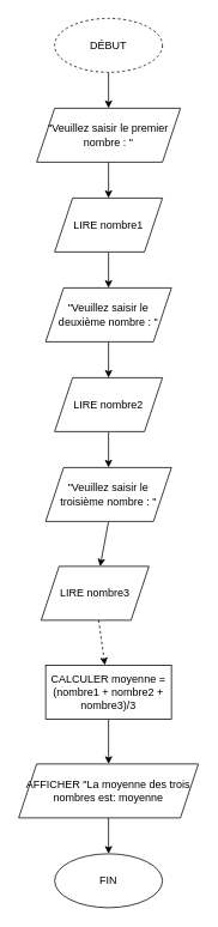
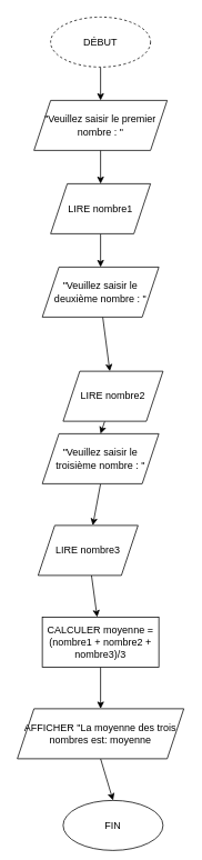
  <mxCell id="0" />
  <mxCell id="1" parent="0" />
  <mxCell id="2" style="edgeStyle=none;html=1;exitX=0.5;exitY=1;exitDx=0;exitDy=0;entryX=0.5;entryY=0;entryDx=0;entryDy=0;" edge="1" parent="1" source="15" target="20"><mxGeometry relative="1" as="geometry"><mxPoint x="120" y="75" as="sourcePoint" /><mxPoint x="120" y="115" as="targetPoint" /></mxGeometry></mxCell>
  <mxCell id="3" value="" style="edgeStyle=none;html=1;" edge="1" parent="1" target="5"><mxGeometry relative="1" as="geometry"><mxPoint x="120" y="175" as="sourcePoint" /></mxGeometry></mxCell>
  <mxCell id="4" value="" style="edgeStyle=none;html=1;entryX=0.5;entryY=0;entryDx=0;entryDy=0;" edge="1" parent="1" source="5" target="19"><mxGeometry relative="1" as="geometry"><mxPoint x="120" y="300" as="targetPoint" /></mxGeometry></mxCell>
  <mxCell id="5" value="LIRE nombre1" style="shape=parallelogram;perimeter=parallelogramPerimeter;whiteSpace=wrap;html=1;fixedSize=1;rounded=0;" vertex="1" parent="1"><mxGeometry x="60" y="220" width="120" height="60" as="geometry" /></mxCell>
  <mxCell id="6" value="" style="edgeStyle=none;html=1;exitX=0.5;exitY=1;exitDx=0;exitDy=0;" edge="1" parent="1" target="8"><mxGeometry relative="1" as="geometry"><mxPoint x="120" y="360" as="sourcePoint" /></mxGeometry></mxCell>
  <mxCell id="7" value="" style="edgeStyle=none;html=1;entryX=0.5;entryY=0;entryDx=0;entryDy=0;" edge="1" parent="1" source="8" target="18"><mxGeometry relative="1" as="geometry"><mxPoint x="120" y="520" as="targetPoint" /></mxGeometry></mxCell>
- <mxCell id="8" value="LIRE nombre2" style="shape=parallelogram;perimeter=parallelogramPerimeter;whiteSpace=wrap;html=1;fixedSize=1;rounded=0;" vertex="1" parent="1"><mxGeometry x="60" y="420" width="120" height="60" as="geometry" /></mxCell>
+ <mxCell id="8" value="LIRE nombre2" style="shape=parallelogram;perimeter=parallelogramPerimeter;whiteSpace=wrap;html=1;fixedSize=1;rounded=0;" vertex="1" parent="1"><mxGeometry x="75" y="445" width="120" height="60" as="geometry" /></mxCell>
  <mxCell id="9" value="" style="edgeStyle=none;html=1;" edge="1" parent="1" target="11"><mxGeometry relative="1" as="geometry"><mxPoint x="120" y="580" as="sourcePoint" /></mxGeometry></mxCell>
- <mxCell id="10" value="" style="edgeStyle=none;html=1;dashed=1;" edge="1" parent="1" source="11" target="13"><mxGeometry relative="1" as="geometry" /></mxCell>
+ <mxCell id="10" value="" style="edgeStyle=none;html=1;" edge="1" parent="1" source="11" target="13"><mxGeometry relative="1" as="geometry" /></mxCell>
  <mxCell id="11" value="LIRE nombre3" style="shape=parallelogram;perimeter=parallelogramPerimeter;whiteSpace=wrap;html=1;fixedSize=1;rounded=0;" vertex="1" parent="1"><mxGeometry x="45" y="630" width="120" height="60" as="geometry" /></mxCell>
  <mxCell id="12" value="" style="edgeStyle=none;html=1;entryX=0.5;entryY=0;entryDx=0;entryDy=0;" edge="1" parent="1" source="13" target="17"><mxGeometry relative="1" as="geometry"><mxPoint x="120" y="850" as="targetPoint" /></mxGeometry></mxCell>
  <mxCell id="13" value="CALCULER moyenne = (nombre1 + nombre2 + nombre3)/3" style="whiteSpace=wrap;html=1;rounded=0;" vertex="1" parent="1"><mxGeometry x="50" y="740" width="140" height="60" as="geometry" /></mxCell>
  <mxCell id="14" value="" style="edgeStyle=none;html=1;entryX=0.5;entryY=0;entryDx=0;entryDy=0;" edge="1" parent="1" target="16"><mxGeometry relative="1" as="geometry"><mxPoint x="120" y="910" as="sourcePoint" /><mxPoint x="120" y="950" as="targetPoint" /></mxGeometry></mxCell>
  <mxCell id="15" value="DÉBUT" style="ellipse;whiteSpace=wrap;html=1;dashed=1;" vertex="1" parent="1"><mxGeometry x="60" y="20" width="120" height="60" as="geometry" /></mxCell>
- <mxCell id="16" value="FIN" style="ellipse;whiteSpace=wrap;html=1;" vertex="1" parent="1"><mxGeometry x="60" y="950" width="120" height="60" as="geometry" /></mxCell>
+ <mxCell id="16" value="FIN" style="ellipse;whiteSpace=wrap;html=1;" vertex="1" parent="1"><mxGeometry x="75" y="960" width="120" height="60" as="geometry" /></mxCell>
  <mxCell id="17" value="AFFICHER &quot;La moyenne des trois nombres est: moyenne" style="shape=parallelogram;perimeter=parallelogramPerimeter;whiteSpace=wrap;html=1;fixedSize=1;" vertex="1" parent="1"><mxGeometry x="20" y="850" width="200" height="60" as="geometry" /></mxCell>
  <mxCell id="18" value="&quot;Veuillez saisir le troisième nombre : &quot;" style="shape=parallelogram;perimeter=parallelogramPerimeter;whiteSpace=wrap;html=1;fixedSize=1;" vertex="1" parent="1"><mxGeometry x="50" y="520" width="140" height="60" as="geometry" /></mxCell>
  <mxCell id="19" value="&quot;Veuillez saisir le deuxième nombre : &quot;" style="shape=parallelogram;perimeter=parallelogramPerimeter;whiteSpace=wrap;html=1;fixedSize=1;" vertex="1" parent="1"><mxGeometry x="50" y="320" width="140" height="60" as="geometry" /></mxCell>
  <mxCell id="20" value="&quot;Veuillez saisir le premier nombre : &quot;" style="shape=parallelogram;perimeter=parallelogramPerimeter;whiteSpace=wrap;html=1;fixedSize=1;" vertex="1" parent="1"><mxGeometry x="40" y="120" width="160" height="60" as="geometry" /></mxCell>
